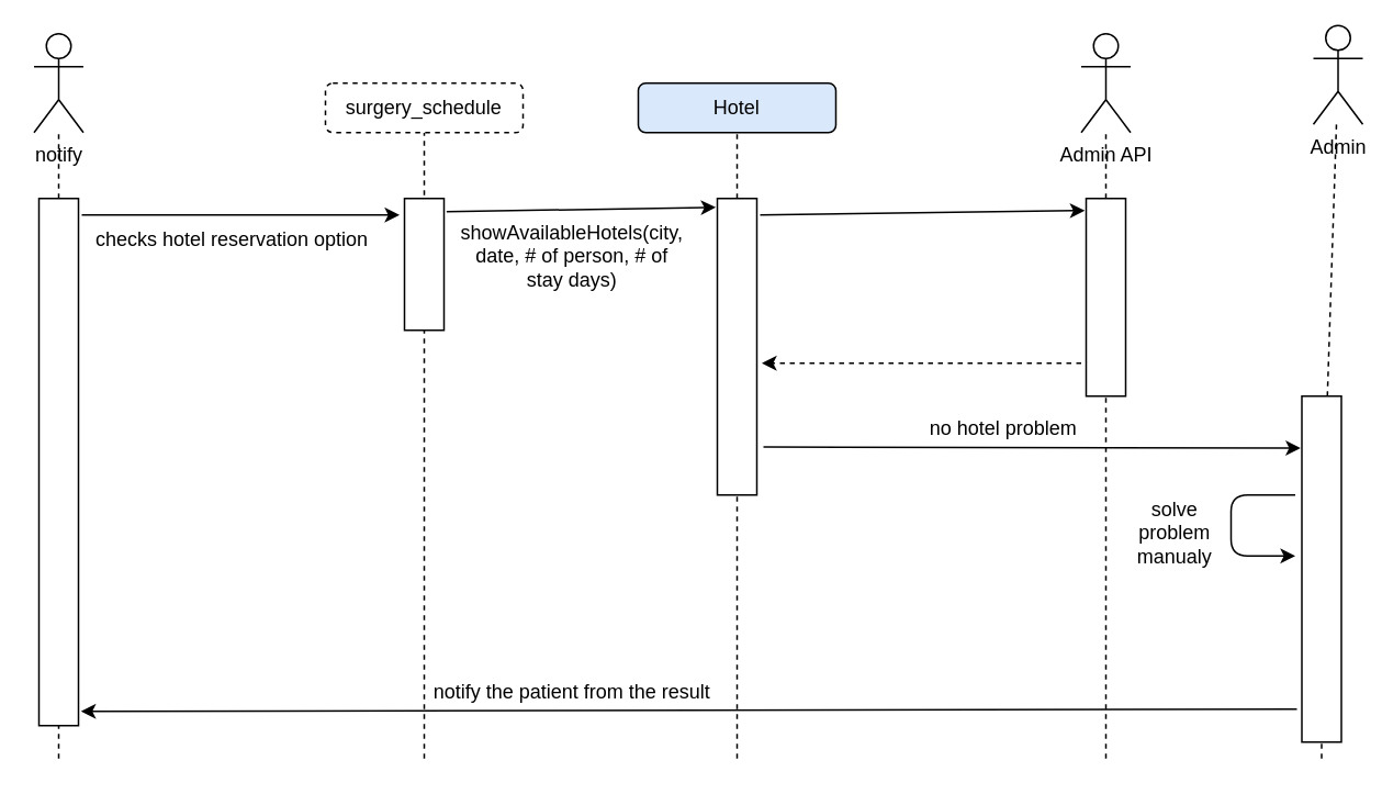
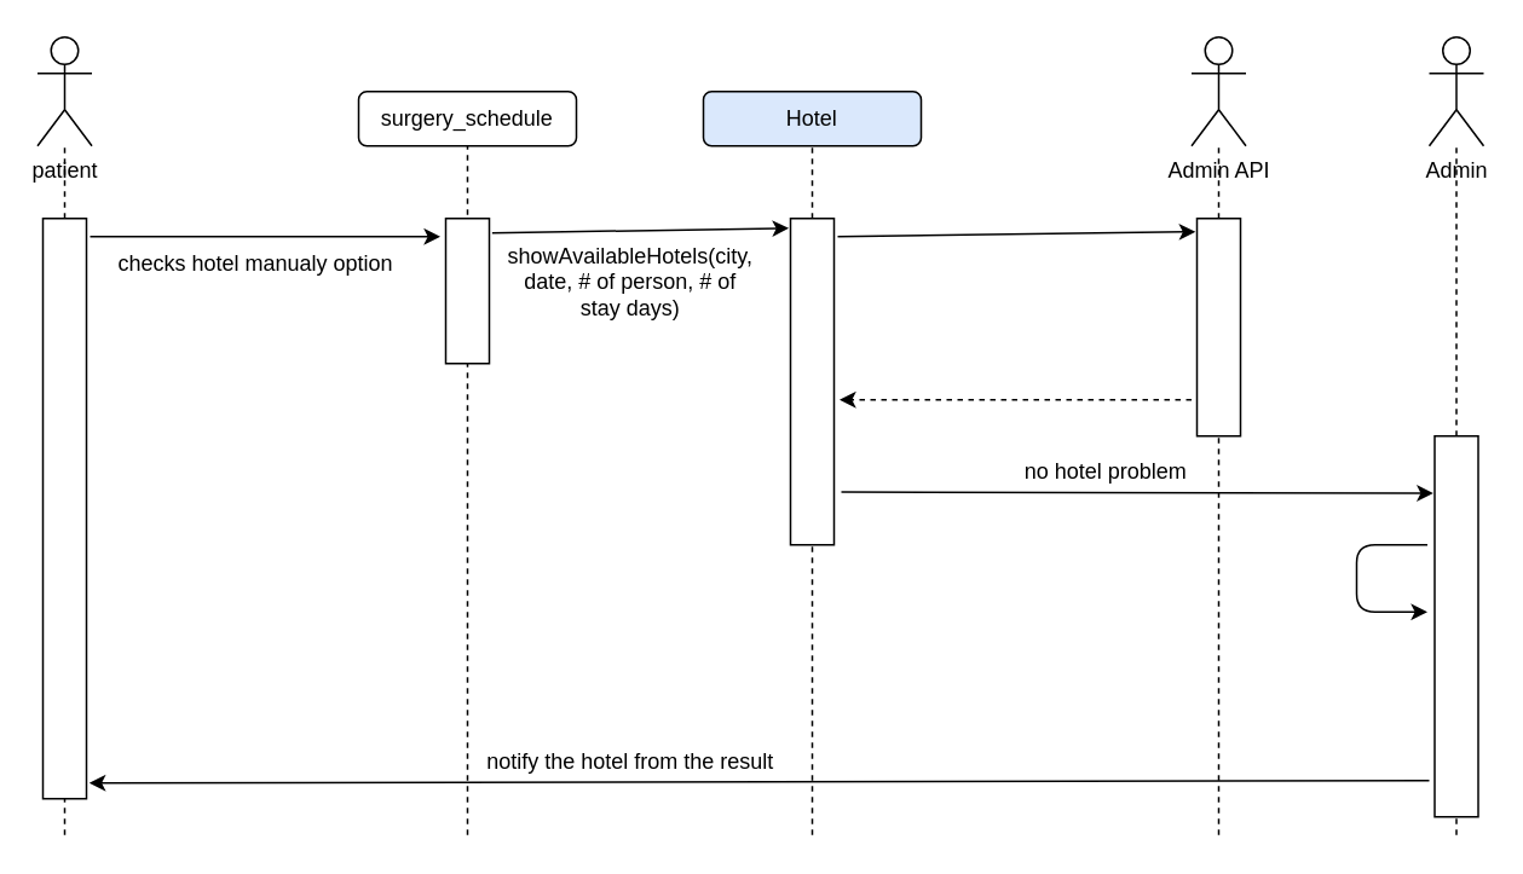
  <mxCell id="0" />
  <mxCell id="1" parent="0" />
- <mxCell id="2" value="notify" style="shape=umlActor;verticalLabelPosition=bottom;labelBackgroundColor=#ffffff;verticalAlign=top;html=1;outlineConnect=0;" parent="1" vertex="1"><mxGeometry x="20" y="20" width="30" height="60" as="geometry" /></mxCell>
+ <mxCell id="2" value="patient" style="shape=umlActor;verticalLabelPosition=bottom;labelBackgroundColor=#ffffff;verticalAlign=top;html=1;outlineConnect=0;" parent="1" vertex="1"><mxGeometry x="20" y="20" width="30" height="60" as="geometry" /></mxCell>
  <mxCell id="3" value="" style="endArrow=none;dashed=1;html=1;" parent="1" source="16" target="2" edge="1"><mxGeometry width="50" height="50" relative="1" as="geometry"><mxPoint x="32" y="460" as="sourcePoint" /><mxPoint x="107" y="170" as="targetPoint" /></mxGeometry></mxCell>
  <mxCell id="4" value="" style="endArrow=none;dashed=1;html=1;entryX=0.5;entryY=1;entryDx=0;entryDy=0;" parent="1" edge="1" target="15"><mxGeometry width="50" height="50" relative="1" as="geometry"><mxPoint x="257" y="460" as="sourcePoint" /><mxPoint x="202" y="80" as="targetPoint" /></mxGeometry></mxCell>
  <mxCell id="5" value="" style="endArrow=classic;html=1;" parent="1" edge="1"><mxGeometry width="50" height="50" relative="1" as="geometry"><mxPoint x="49" y="130" as="sourcePoint" /><mxPoint x="242" y="130" as="targetPoint" /></mxGeometry></mxCell>
- <mxCell id="6" value="checks hotel reservation option" style="text;html=1;align=center;verticalAlign=middle;resizable=0;points=[];;autosize=1;" parent="1" vertex="1"><mxGeometry x="50" y="135" width="180" height="20" as="geometry" /></mxCell>
+ <mxCell id="6" value="checks hotel manualy option" style="text;html=1;align=center;verticalAlign=middle;resizable=0;points=[];;autosize=1;" parent="1" vertex="1"><mxGeometry x="50" y="135" width="180" height="20" as="geometry" /></mxCell>
  <mxCell id="7" value="" style="endArrow=none;dashed=1;html=1;entryX=0.5;entryY=1;entryDx=0;entryDy=0;" parent="1" target="9" edge="1" source="19"><mxGeometry width="50" height="50" relative="1" as="geometry"><mxPoint x="447" y="460" as="sourcePoint" /><mxPoint x="347" y="350" as="targetPoint" /></mxGeometry></mxCell>
  <mxCell id="8" value="" style="endArrow=classic;html=1;exitX=1.066;exitY=0.1;exitDx=0;exitDy=0;exitPerimeter=0;entryX=-0.04;entryY=0.03;entryDx=0;entryDy=0;entryPerimeter=0;" parent="1" edge="1" target="19" source="18"><mxGeometry width="50" height="50" relative="1" as="geometry"><mxPoint x="287" y="130" as="sourcePoint" /><mxPoint x="387" y="120" as="targetPoint" /></mxGeometry></mxCell>
  <mxCell id="9" value="Hotel" style="rounded=1;whiteSpace=wrap;html=1;fillColor=#dae8fc;" parent="1" vertex="1"><mxGeometry x="387" y="50" width="120" height="30" as="geometry" /></mxCell>
  <mxCell id="10" value="showAvailableHotels(city, date, # of person, # of stay days)" style="text;html=1;strokeColor=none;fillColor=none;align=center;verticalAlign=middle;whiteSpace=wrap;rounded=0;" parent="1" vertex="1"><mxGeometry x="307" y="140" width="80" height="30" as="geometry" /></mxCell>
  <mxCell id="11" value="Admin API" style="shape=umlActor;verticalLabelPosition=bottom;labelBackgroundColor=#ffffff;verticalAlign=top;html=1;outlineConnect=0;" parent="1" vertex="1"><mxGeometry x="656" y="20" width="30" height="60" as="geometry" /></mxCell>
  <mxCell id="12" value="" style="endArrow=none;dashed=1;html=1;" parent="1" target="11" edge="1" source="22"><mxGeometry width="50" height="50" relative="1" as="geometry"><mxPoint x="671" y="460" as="sourcePoint" /><mxPoint x="671" y="120" as="targetPoint" /><Array as="points" /></mxGeometry></mxCell>
  <mxCell id="13" value="" style="endArrow=classic;html=1;entryX=-0.034;entryY=0.061;entryDx=0;entryDy=0;entryPerimeter=0;" parent="1" edge="1" target="22"><mxGeometry width="50" height="50" relative="1" as="geometry"><mxPoint x="461" y="130" as="sourcePoint" /><mxPoint x="641" y="130" as="targetPoint" /></mxGeometry></mxCell>
  <mxCell id="14" value="" style="endArrow=classic;html=1;dashed=1;" parent="1" edge="1"><mxGeometry width="50" height="50" relative="1" as="geometry"><mxPoint x="656" y="220" as="sourcePoint" /><mxPoint x="462" y="220" as="targetPoint" /></mxGeometry></mxCell>
- <mxCell id="15" value="surgery_schedule" style="rounded=1;whiteSpace=wrap;html=1;dashed=1;" parent="1" vertex="1"><mxGeometry x="197" y="50" width="120" height="30" as="geometry" /></mxCell>
+ <mxCell id="15" value="surgery_schedule" style="rounded=1;whiteSpace=wrap;html=1;" parent="1" vertex="1"><mxGeometry x="197" y="50" width="120" height="30" as="geometry" /></mxCell>
  <mxCell id="16" value="" style="rounded=0;whiteSpace=wrap;html=1;" parent="1" vertex="1"><mxGeometry x="23" y="120" width="24" height="320" as="geometry" /></mxCell>
  <mxCell id="17" value="" style="endArrow=none;dashed=1;html=1;" parent="1" target="16" edge="1"><mxGeometry width="50" height="50" relative="1" as="geometry"><mxPoint x="35" y="460" as="sourcePoint" /><mxPoint x="32" y="80" as="targetPoint" /></mxGeometry></mxCell>
  <mxCell id="18" value="" style="rounded=0;whiteSpace=wrap;html=1;" vertex="1" parent="1"><mxGeometry x="245" y="120" width="24" height="80" as="geometry" /></mxCell>
  <mxCell id="19" value="" style="rounded=0;whiteSpace=wrap;html=1;" vertex="1" parent="1"><mxGeometry x="435" y="120" width="24" height="180" as="geometry" /></mxCell>
  <mxCell id="20" value="" style="endArrow=none;dashed=1;html=1;entryX=0.5;entryY=1;entryDx=0;entryDy=0;" edge="1" parent="1" target="19"><mxGeometry width="50" height="50" relative="1" as="geometry"><mxPoint x="447" y="460" as="sourcePoint" /><mxPoint x="447" y="80" as="targetPoint" /></mxGeometry></mxCell>
  <mxCell id="21" value="" style="endArrow=none;dashed=1;html=1;" edge="1" parent="1" target="22"><mxGeometry width="50" height="50" relative="1" as="geometry"><mxPoint x="671" y="460" as="sourcePoint" /><mxPoint x="671" y="80" as="targetPoint" /><Array as="points"><mxPoint x="671" y="200" /></Array></mxGeometry></mxCell>
  <mxCell id="22" value="" style="rounded=0;whiteSpace=wrap;html=1;" vertex="1" parent="1"><mxGeometry x="659" y="120" width="24" height="120" as="geometry" /></mxCell>
- <mxCell id="23" value="Admin" style="shape=umlActor;verticalLabelPosition=bottom;labelBackgroundColor=#ffffff;verticalAlign=top;html=1;outlineConnect=0;" vertex="1" parent="1"><mxGeometry x="797" y="15" width="30" height="60" as="geometry" /></mxCell>
+ <mxCell id="23" value="Admin" style="shape=umlActor;verticalLabelPosition=bottom;labelBackgroundColor=#ffffff;verticalAlign=top;html=1;outlineConnect=0;" vertex="1" parent="1"><mxGeometry x="787" y="20" width="30" height="60" as="geometry" /></mxCell>
  <mxCell id="24" value="" style="endArrow=none;dashed=1;html=1;" edge="1" parent="1" source="27" target="23"><mxGeometry width="50" height="50" relative="1" as="geometry"><mxPoint x="802" y="460" as="sourcePoint" /><mxPoint x="787" y="210" as="targetPoint" /></mxGeometry></mxCell>
  <mxCell id="25" value="" style="endArrow=classic;html=1;exitX=1.167;exitY=0.838;exitDx=0;exitDy=0;entryX=-0.033;entryY=0.15;entryDx=0;entryDy=0;entryPerimeter=0;exitPerimeter=0;" edge="1" parent="1" source="19" target="27"><mxGeometry width="50" height="50" relative="1" as="geometry"><mxPoint x="517" y="330" as="sourcePoint" /><mxPoint x="777" y="270" as="targetPoint" /></mxGeometry></mxCell>
  <mxCell id="26" value="no hotel problem" style="text;html=1;strokeColor=none;fillColor=none;align=center;verticalAlign=middle;whiteSpace=wrap;rounded=0;" vertex="1" parent="1"><mxGeometry x="559" y="250" width="100" height="20" as="geometry" /></mxCell>
  <mxCell id="27" value="" style="rounded=0;whiteSpace=wrap;html=1;" vertex="1" parent="1"><mxGeometry x="790" y="240" width="24" height="210" as="geometry" /></mxCell>
  <mxCell id="28" value="" style="endArrow=none;dashed=1;html=1;" edge="1" parent="1" target="27"><mxGeometry width="50" height="50" relative="1" as="geometry"><mxPoint x="802" y="460" as="sourcePoint" /><mxPoint x="802" y="80" as="targetPoint" /></mxGeometry></mxCell>
  <mxCell id="29" value="" style="endArrow=classic;html=1;" edge="1" parent="1"><mxGeometry width="50" height="50" relative="1" as="geometry"><mxPoint x="786" y="300" as="sourcePoint" /><mxPoint x="786" y="337" as="targetPoint" /><Array as="points"><mxPoint x="747" y="300" /><mxPoint x="747" y="337" /></Array></mxGeometry></mxCell>
- <mxCell id="30" value="solve problem manualy" style="text;html=1;strokeColor=none;fillColor=none;align=center;verticalAlign=middle;whiteSpace=wrap;rounded=0;" vertex="1" parent="1"><mxGeometry x="686" y="312.5" width="54" height="20" as="geometry" /></mxCell>
  <mxCell id="31" value="" style="endArrow=classic;html=1;exitX=-0.125;exitY=0.905;exitDx=0;exitDy=0;exitPerimeter=0;entryX=1.063;entryY=0.973;entryDx=0;entryDy=0;entryPerimeter=0;" edge="1" parent="1" source="27" target="16"><mxGeometry width="50" height="50" relative="1" as="geometry"><mxPoint x="567" y="410" as="sourcePoint" /><mxPoint x="617" y="360" as="targetPoint" /></mxGeometry></mxCell>
- <mxCell id="32" value="notify the patient from the result" style="text;html=1;strokeColor=none;fillColor=none;align=center;verticalAlign=middle;whiteSpace=wrap;rounded=0;" vertex="1" parent="1"><mxGeometry x="257" y="410" width="180" height="20" as="geometry" /></mxCell>
+ <mxCell id="32" value="notify the hotel from the result" style="text;html=1;strokeColor=none;fillColor=none;align=center;verticalAlign=middle;whiteSpace=wrap;rounded=0;" vertex="1" parent="1"><mxGeometry x="257" y="410" width="180" height="20" as="geometry" /></mxCell>
